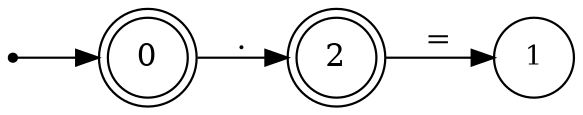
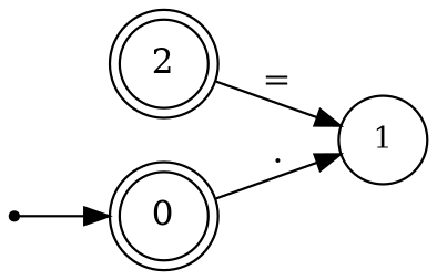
  digraph {
    rankdir=LR
    node [fontsize=14 shape=doublecircle]
    n1 [label=0]
    n2 [fontsize=12 label=1 shape=circle]
    n3 [label=2]
    n4 [label=2 shape=point]
-   n1 -> n3 [label="."]
+   n1 -> n2 [label="."]
    n3 -> n2 [label="="]
    n4 -> n1
  }
